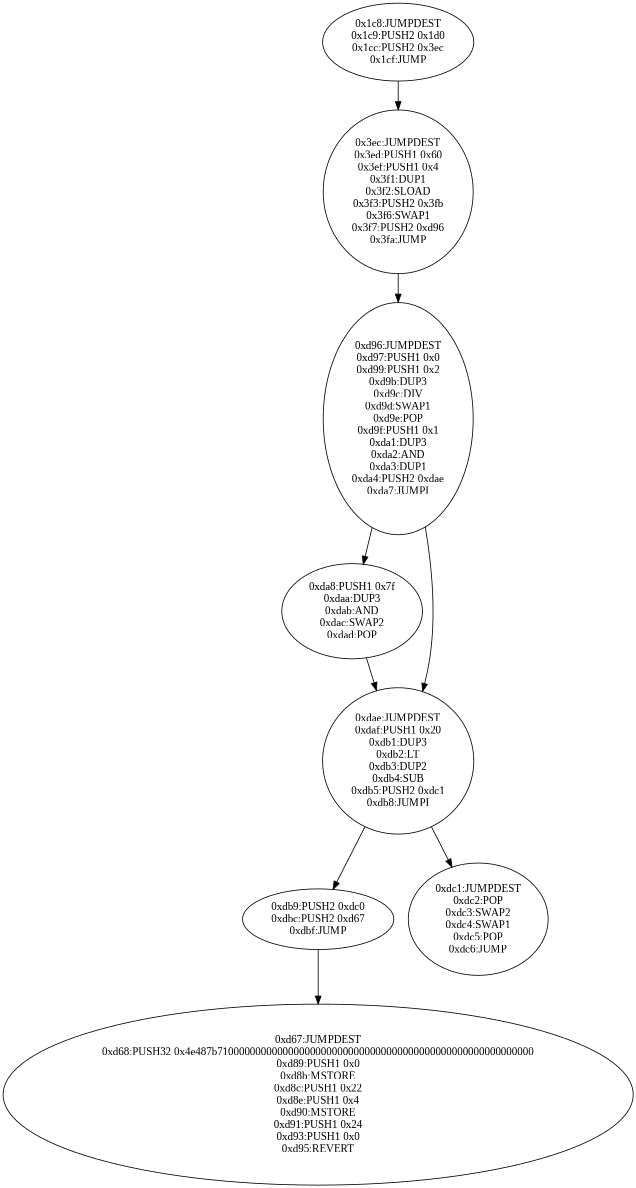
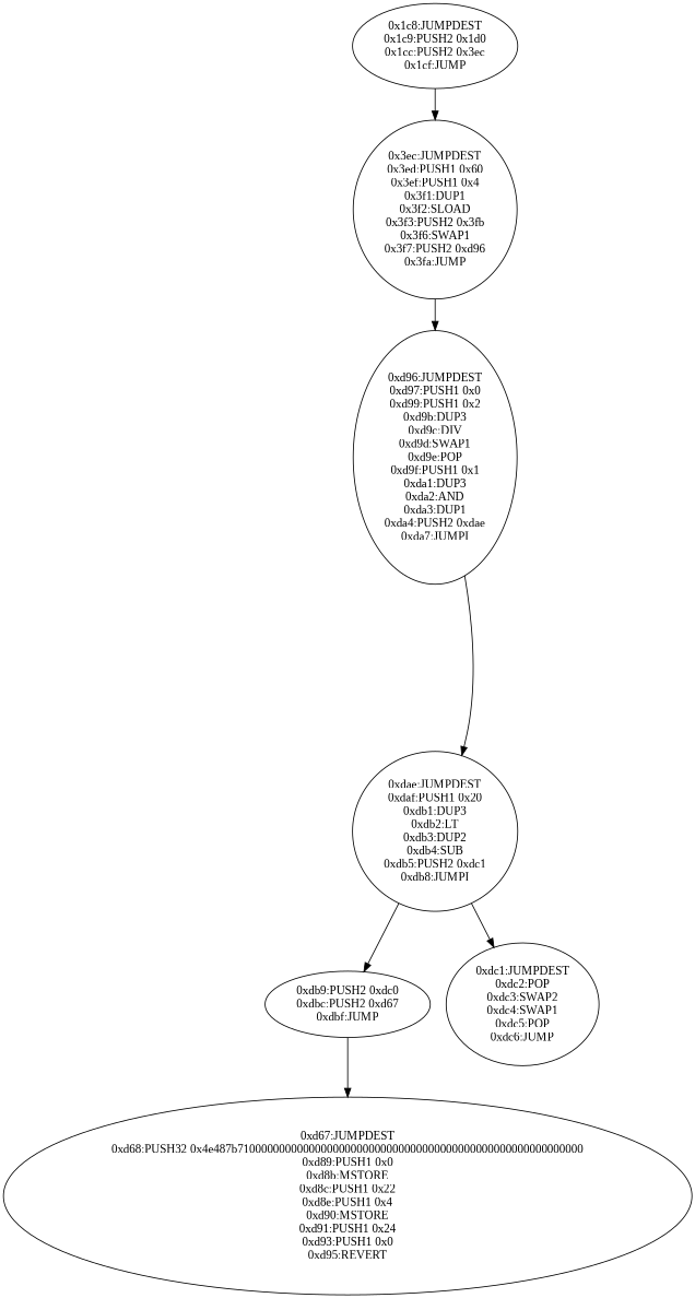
  digraph {
    fontname="Liberation Serif"
    node [fontname="Liberation Serif"]
    edge [fontname="Liberation Serif"]
    n1 [label="0x1c8:JUMPDEST\n0x1c9:PUSH2 0x1d0\n0x1cc:PUSH2 0x3ec\n0x1cf:JUMP"]
    n2 [label="0x3ec:JUMPDEST\n0x3ed:PUSH1 0x60\n0x3ef:PUSH1 0x4\n0x3f1:DUP1\n0x3f2:SLOAD\n0x3f3:PUSH2 0x3fb\n0x3f6:SWAP1\n0x3f7:PUSH2 0xd96\n0x3fa:JUMP"]
    n3 [label="0xd96:JUMPDEST\n0xd97:PUSH1 0x0\n0xd99:PUSH1 0x2\n0xd9b:DUP3\n0xd9c:DIV\n0xd9d:SWAP1\n0xd9e:POP\n0xd9f:PUSH1 0x1\n0xda1:DUP3\n0xda2:AND\n0xda3:DUP1\n0xda4:PUSH2 0xdae\n0xda7:JUMPI"]
-   n4 [label="0xda8:PUSH1 0x7f\n0xdaa:DUP3\n0xdab:AND\n0xdac:SWAP2\n0xdad:POP"]
    n5 [label="0xdae:JUMPDEST\n0xdaf:PUSH1 0x20\n0xdb1:DUP3\n0xdb2:LT\n0xdb3:DUP2\n0xdb4:SUB\n0xdb5:PUSH2 0xdc1\n0xdb8:JUMPI"]
    n6 [label="0xdb9:PUSH2 0xdc0\n0xdbc:PUSH2 0xd67\n0xdbf:JUMP"]
    n7 [label="0xdc1:JUMPDEST\n0xdc2:POP\n0xdc3:SWAP2\n0xdc4:SWAP1\n0xdc5:POP\n0xdc6:JUMP"]
    n8 [label="0xd67:JUMPDEST\n0xd68:PUSH32 0x4e487b7100000000000000000000000000000000000000000000000000000000\n0xd89:PUSH1 0x0\n0xd8b:MSTORE\n0xd8c:PUSH1 0x22\n0xd8e:PUSH1 0x4\n0xd90:MSTORE\n0xd91:PUSH1 0x24\n0xd93:PUSH1 0x0\n0xd95:REVERT"]
    n1 -> n2
    n2 -> n3
-   n3 -> n4
    n3 -> n5
-   n4 -> n5
    n5 -> n6
    n5 -> n7
    n6 -> n8
  }
